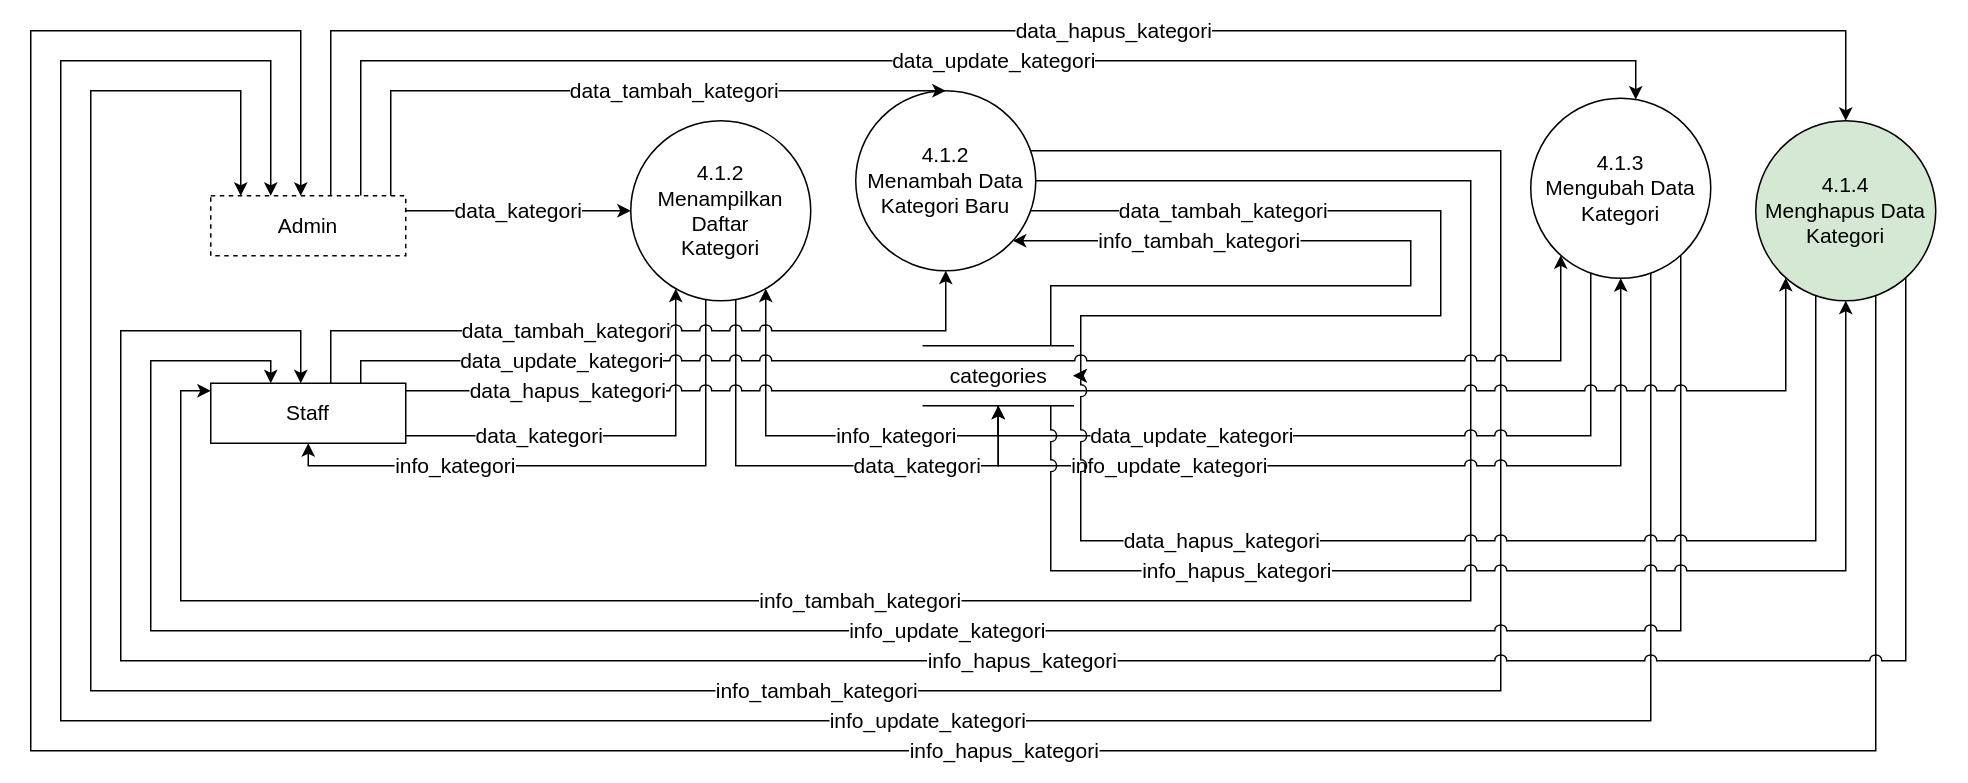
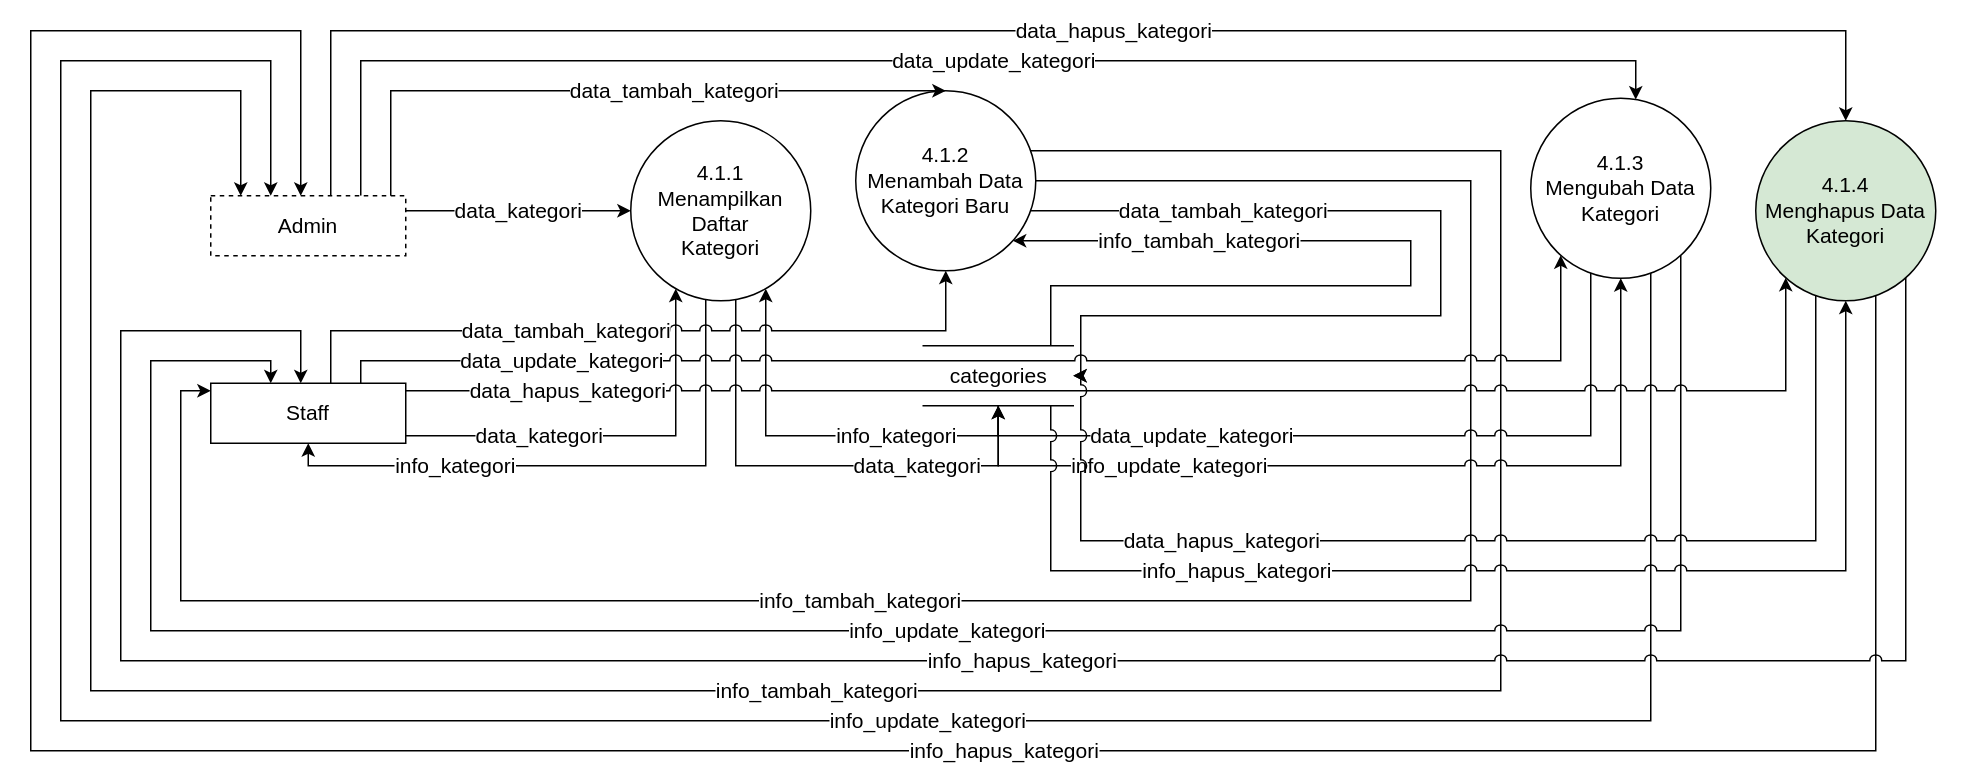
  <mxCell id="0" />
  <mxCell id="1" parent="0" />
  <mxCell id="2" value="info_tambah_kategori" style="edgeStyle=orthogonalEdgeStyle;rounded=0;orthogonalLoop=1;jettySize=auto;html=1;jumpStyle=arc;fontSize=14;" parent="1" source="16" target="6" edge="1"><mxGeometry x="0.034" relative="1" as="geometry"><Array as="points"><mxPoint x="1000" y="100" /><mxPoint x="1000" y="460" /><mxPoint y="460" x="60" /><mxPoint y="60" x="60" /><mxPoint x="160" y="60" /></Array><mxPoint x="664.721" y="90" as="sourcePoint" /><mxPoint x="143" y="121.16" as="targetPoint" /><mxPoint as="offset" /></mxGeometry></mxCell>
  <mxCell id="3" value="data_update_kategori" style="edgeStyle=orthogonalEdgeStyle;rounded=0;orthogonalLoop=1;jettySize=auto;html=1;fontSize=14;" parent="1" source="6" target="9" edge="1"><mxGeometry x="0.06" relative="1" as="geometry"><mxPoint as="offset" /><Array as="points"><mxPoint x="240" y="40" /><mxPoint x="1090" y="40" /></Array></mxGeometry></mxCell>
- <mxCell id="4" value="&lt;font style=&quot;font-size: 14px&quot;&gt;4.1.2&lt;br style=&quot;font-size: 14px&quot;&gt;Menampilkan Daftar&lt;br style=&quot;font-size: 14px&quot;&gt;Kategori&lt;br style=&quot;font-size: 14px&quot;&gt;&lt;/font&gt;" style="ellipse;whiteSpace=wrap;html=1;aspect=fixed;fontSize=14;" parent="1" vertex="1"><mxGeometry x="420" y="80" width="120" height="120" as="geometry" /></mxCell>
+ <mxCell id="4" value="&lt;font style=&quot;font-size: 14px&quot;&gt;4.1.1&lt;br style=&quot;font-size: 14px&quot;&gt;Menampilkan Daftar&lt;br style=&quot;font-size: 14px&quot;&gt;Kategori&lt;br style=&quot;font-size: 14px&quot;&gt;&lt;/font&gt;" style="ellipse;whiteSpace=wrap;html=1;aspect=fixed;fontSize=14;" parent="1" vertex="1"><mxGeometry x="420" y="80" width="120" height="120" as="geometry" /></mxCell>
  <mxCell id="5" value="data_kategori" style="edgeStyle=orthogonalEdgeStyle;rounded=0;orthogonalLoop=1;jettySize=auto;html=1;exitX=1;exitY=0.25;exitDx=0;exitDy=0;fontSize=14;" parent="1" source="6" edge="1"><mxGeometry relative="1" as="geometry"><mxPoint x="420" y="140" as="targetPoint" /><Array as="points"><mxPoint x="340" y="140" /><mxPoint x="340" y="140" /></Array></mxGeometry></mxCell>
  <mxCell id="6" value="Admin" style="rounded=0;whiteSpace=wrap;html=1;fontSize=14;dashed=1;" parent="1" vertex="1"><mxGeometry x="140" y="130" width="130" height="40" as="geometry" /></mxCell>
  <mxCell id="7" value="data_kategori" style="edgeStyle=orthogonalEdgeStyle;rounded=0;orthogonalLoop=1;jettySize=auto;html=1;fontSize=14;" parent="1" source="4" target="11" edge="1"><mxGeometry x="0.43" relative="1" as="geometry"><Array as="points"><mxPoint x="490" y="310" /></Array><mxPoint x="-1" as="offset" /></mxGeometry></mxCell>
  <mxCell id="8" value="info_update_kategori" style="edgeStyle=orthogonalEdgeStyle;rounded=0;orthogonalLoop=1;jettySize=auto;html=1;fontSize=14;" parent="1" source="9" target="6" edge="1"><mxGeometry x="-0.232" relative="1" as="geometry"><Array as="points"><mxPoint x="1100" y="480" /><mxPoint x="40" y="480" /><mxPoint x="40" y="40" /><mxPoint x="180" y="40" /></Array><mxPoint x="-1" as="offset" /></mxGeometry></mxCell>
  <mxCell id="9" value="&lt;font style=&quot;font-size: 14px&quot;&gt;4.1.3&lt;br style=&quot;font-size: 14px&quot;&gt;Mengubah Data Kategori&lt;br style=&quot;font-size: 14px&quot;&gt;&lt;/font&gt;" style="ellipse;whiteSpace=wrap;html=1;aspect=fixed;fontSize=14;" parent="1" vertex="1"><mxGeometry x="1020" y="65" width="120" height="120" as="geometry" /></mxCell>
  <mxCell id="10" value="info_kategori" style="edgeStyle=orthogonalEdgeStyle;rounded=0;orthogonalLoop=1;jettySize=auto;html=1;fontSize=14;" parent="1" source="11" target="4" edge="1"><mxGeometry x="-0.355" relative="1" as="geometry"><Array as="points"><mxPoint x="510" y="290" /></Array><mxPoint as="offset" /></mxGeometry></mxCell>
  <mxCell id="11" value="categories" style="html=1;dashed=0;whitespace=wrap;shape=partialRectangle;right=0;left=0;fontSize=14;" parent="1" vertex="1"><mxGeometry x="615" y="230" width="100" height="40" as="geometry" /></mxCell>
  <mxCell id="12" value="Staff" style="rounded=0;whiteSpace=wrap;html=1;fontSize=14;" parent="1" vertex="1"><mxGeometry x="140" y="255" width="130" height="40" as="geometry" /></mxCell>
  <mxCell id="13" value="data_kategori" style="edgeStyle=orthogonalEdgeStyle;rounded=0;orthogonalLoop=1;jettySize=auto;html=1;fontSize=14;" parent="1" source="12" target="4" edge="1"><mxGeometry x="-0.353" relative="1" as="geometry"><mxPoint x="270" y="460.5" as="sourcePoint" /><mxPoint x="437.574" y="502.426" as="targetPoint" /><Array as="points"><mxPoint x="450" y="290" /></Array><mxPoint x="-1" as="offset" /></mxGeometry></mxCell>
  <mxCell id="14" value="data_tambah_kategori" style="edgeStyle=orthogonalEdgeStyle;rounded=0;orthogonalLoop=1;jettySize=auto;html=1;jumpStyle=arc;fontSize=14;" parent="1" source="16" target="11" edge="1"><mxGeometry x="-0.594" relative="1" as="geometry"><Array as="points"><mxPoint x="960" y="140" /><mxPoint x="960" y="210" /><mxPoint x="720" y="210" /></Array><mxPoint as="offset" /></mxGeometry></mxCell>
  <mxCell id="15" value="info_tambah_kategori" style="edgeStyle=orthogonalEdgeStyle;rounded=0;orthogonalLoop=1;jettySize=auto;html=1;jumpStyle=arc;fontSize=14;" parent="1" source="11" target="16" edge="1"><mxGeometry x="0.568" relative="1" as="geometry"><Array as="points"><mxPoint x="700" y="190" /><mxPoint x="940" y="190" /><mxPoint x="940" y="160" /></Array><mxPoint as="offset" /></mxGeometry></mxCell>
  <mxCell id="16" value="&lt;font style=&quot;font-size: 14px&quot;&gt;4.1.2&lt;br style=&quot;font-size: 14px&quot;&gt;Menambah Data Kategori Baru&lt;br style=&quot;font-size: 14px&quot;&gt;&lt;/font&gt;" style="ellipse;whiteSpace=wrap;html=1;aspect=fixed;fontSize=14;" parent="1" vertex="1"><mxGeometry x="570" y="60" width="120" height="120" as="geometry" /></mxCell>
  <mxCell id="17" value="data_tambah_kategori" style="edgeStyle=orthogonalEdgeStyle;rounded=0;orthogonalLoop=1;jettySize=auto;html=1;entryX=0.5;entryY=0;entryDx=0;entryDy=0;fontSize=14;" parent="1" source="6" target="16" edge="1"><mxGeometry x="0.174" relative="1" as="geometry"><mxPoint x="1" as="offset" /><mxPoint x="490" y="90" as="sourcePoint" /><mxPoint x="910" y="90" as="targetPoint" /><Array as="points"><mxPoint x="260" y="60" /><mxPoint x="630" y="60" /></Array></mxGeometry></mxCell>
  <mxCell id="18" value="info_kategori" style="edgeStyle=orthogonalEdgeStyle;rounded=0;orthogonalLoop=1;jettySize=auto;html=1;fontSize=14;" parent="1" source="4" target="12" edge="1"><mxGeometry x="0.421" relative="1" as="geometry"><mxPoint x="460" y="201.962" as="sourcePoint" /><mxPoint x="280" y="500" as="targetPoint" /><Array as="points"><mxPoint x="470" y="310" /></Array><mxPoint as="offset" /></mxGeometry></mxCell>
  <mxCell id="19" value="&lt;font style=&quot;font-size: 14px&quot;&gt;4.1.4&lt;br style=&quot;font-size: 14px&quot;&gt;Menghapus Data Kategori&lt;br style=&quot;font-size: 14px&quot;&gt;&lt;/font&gt;" style="ellipse;whiteSpace=wrap;html=1;aspect=fixed;fontSize=14;fillColor=#d5e8d4;" parent="1" vertex="1"><mxGeometry x="1170" y="80" width="120" height="120" as="geometry" /></mxCell>
  <mxCell id="20" value="data_hapus_kategori" style="edgeStyle=orthogonalEdgeStyle;rounded=0;orthogonalLoop=1;jettySize=auto;html=1;fontSize=14;" parent="1" source="6" target="19" edge="1"><mxGeometry x="0.072" relative="1" as="geometry"><mxPoint as="offset" /><Array as="points"><mxPoint x="220" y="20" /><mxPoint x="1230" y="20" /></Array><mxPoint x="180" y="130" as="sourcePoint" /><mxPoint x="1060" y="80" as="targetPoint" /></mxGeometry></mxCell>
  <mxCell id="21" value="data_tambah_kategori" style="edgeStyle=orthogonalEdgeStyle;rounded=0;orthogonalLoop=1;jettySize=auto;html=1;fontSize=14;jumpStyle=arc;jumpSize=8;" parent="1" source="12" target="16" edge="1"><mxGeometry x="-0.207" relative="1" as="geometry"><mxPoint as="offset" /><mxPoint x="230" y="140" as="sourcePoint" /><mxPoint x="640" y="90" as="targetPoint" /><Array as="points"><mxPoint x="220" y="220" /><mxPoint x="630" y="220" /></Array></mxGeometry></mxCell>
  <mxCell id="22" value="info_hapus_kategori" style="edgeStyle=orthogonalEdgeStyle;rounded=0;orthogonalLoop=1;jettySize=auto;html=1;fontSize=14;" parent="1" source="19" target="6" edge="1"><mxGeometry x="-0.233" relative="1" as="geometry"><Array as="points"><mxPoint x="1250" y="500" /><mxPoint x="20" y="500" /><mxPoint x="20" y="20" /><mxPoint x="200" y="20" /></Array><mxPoint x="-1" as="offset" /><mxPoint x="1120" y="201.962" as="sourcePoint" /><mxPoint x="150" y="150" as="targetPoint" /></mxGeometry></mxCell>
  <mxCell id="23" value="info_tambah_kategori" style="edgeStyle=orthogonalEdgeStyle;rounded=0;orthogonalLoop=1;jettySize=auto;html=1;jumpStyle=arc;fontSize=14;" parent="1" source="16" target="12" edge="1"><mxGeometry x="0.229" relative="1" as="geometry"><Array as="points"><mxPoint x="980" y="120" /><mxPoint x="980" y="400" /><mxPoint x="120" y="400" /><mxPoint x="120" y="260" /><mxPoint x="160" y="260" /></Array><mxPoint x="696.569" y="130" as="sourcePoint" /><mxPoint x="150" y="170" as="targetPoint" /><mxPoint as="offset" /></mxGeometry></mxCell>
  <mxCell id="24" value="info_update_kategori" style="edgeStyle=orthogonalEdgeStyle;rounded=0;orthogonalLoop=1;jettySize=auto;html=1;fontSize=14;jumpStyle=arc;jumpSize=8;" parent="1" source="9" target="12" edge="1"><mxGeometry x="-0.042" relative="1" as="geometry"><Array as="points"><mxPoint x="1120" y="420" /><mxPoint x="100" y="420" /><mxPoint x="100" y="240" /><mxPoint x="180" y="240" /></Array><mxPoint x="1" as="offset" /><mxPoint x="1110" y="206.569" as="sourcePoint" /><mxPoint x="150" y="160" as="targetPoint" /></mxGeometry></mxCell>
  <mxCell id="25" value="info_hapus_kategori" style="edgeStyle=orthogonalEdgeStyle;rounded=0;orthogonalLoop=1;jettySize=auto;html=1;fontSize=14;jumpStyle=arc;jumpSize=8;" parent="1" source="19" target="12" edge="1"><mxGeometry x="-0.073" relative="1" as="geometry"><Array as="points"><mxPoint x="1270" y="440" /><mxPoint x="80" y="440" /><mxPoint x="80" y="220" /><mxPoint x="200" y="220" /></Array><mxPoint as="offset" /><mxPoint x="1240" y="210" as="sourcePoint" /><mxPoint x="150" y="150" as="targetPoint" /></mxGeometry></mxCell>
  <mxCell id="26" value="data_update_kategori" style="edgeStyle=orthogonalEdgeStyle;rounded=0;orthogonalLoop=1;jettySize=auto;html=1;fontSize=14;jumpStyle=arc;jumpSize=8;" parent="1" source="12" target="9" edge="1"><mxGeometry x="-0.665" relative="1" as="geometry"><mxPoint x="1" as="offset" /><Array as="points"><mxPoint x="240" y="240" /><mxPoint x="1040" y="240" /></Array><mxPoint x="210" y="140" as="sourcePoint" /><mxPoint x="1090" y="90" as="targetPoint" /></mxGeometry></mxCell>
  <mxCell id="27" value="data_update_kategori" style="edgeStyle=orthogonalEdgeStyle;rounded=0;orthogonalLoop=1;jettySize=auto;html=1;fontSize=14;jumpStyle=arc;jumpSize=8;" parent="1" source="9" target="11" edge="1"><mxGeometry x="0.427" relative="1" as="geometry"><Array as="points"><mxPoint x="1060" y="290" /></Array><mxPoint x="-1" as="offset" /></mxGeometry></mxCell>
  <mxCell id="28" value="info_update_kategori" style="edgeStyle=orthogonalEdgeStyle;rounded=0;orthogonalLoop=1;jettySize=auto;html=1;fontSize=14;jumpStyle=arc;jumpSize=8;" parent="1" source="11" target="9" edge="1"><mxGeometry x="-0.469" relative="1" as="geometry"><Array as="points"><mxPoint x="1080" y="310" /></Array><mxPoint as="offset" /></mxGeometry></mxCell>
  <mxCell id="29" value="data_hapus_kategori" style="edgeStyle=orthogonalEdgeStyle;rounded=0;orthogonalLoop=1;jettySize=auto;html=1;fontSize=14;jumpStyle=arc;jumpSize=8;" parent="1" source="12" target="19" edge="1"><mxGeometry x="-0.785" relative="1" as="geometry"><mxPoint x="1" as="offset" /><Array as="points"><mxPoint x="260" y="260" /><mxPoint x="1190" y="260" /></Array><mxPoint x="220" y="480" as="sourcePoint" /><mxPoint x="1270" y="430" as="targetPoint" /></mxGeometry></mxCell>
  <mxCell id="30" value="data_hapus_kategori" style="edgeStyle=orthogonalEdgeStyle;rounded=0;orthogonalLoop=1;jettySize=auto;html=1;fontSize=14;jumpStyle=arc;jumpSize=8;" edge="1" parent="1" source="19" target="11"><mxGeometry x="0.452" relative="1" as="geometry"><Array as="points"><mxPoint x="1210" y="360" /><mxPoint x="720" y="360" /></Array><mxPoint x="-1" as="offset" /><mxPoint x="1220" y="189.999" as="sourcePoint" /><mxPoint x="920" y="283.43" as="targetPoint" /></mxGeometry></mxCell>
  <mxCell id="31" value="info_hapus_kategori" style="edgeStyle=orthogonalEdgeStyle;rounded=0;orthogonalLoop=1;jettySize=auto;html=1;fontSize=14;jumpStyle=arc;jumpSize=8;" edge="1" parent="1" source="11" target="19"><mxGeometry x="-0.429" relative="1" as="geometry"><Array as="points"><mxPoint x="700" y="380" /><mxPoint x="1230" y="380" /></Array><mxPoint as="offset" /><mxPoint x="920" y="303.43" as="sourcePoint" /><mxPoint x="1240" y="193.43" as="targetPoint" /></mxGeometry></mxCell>
